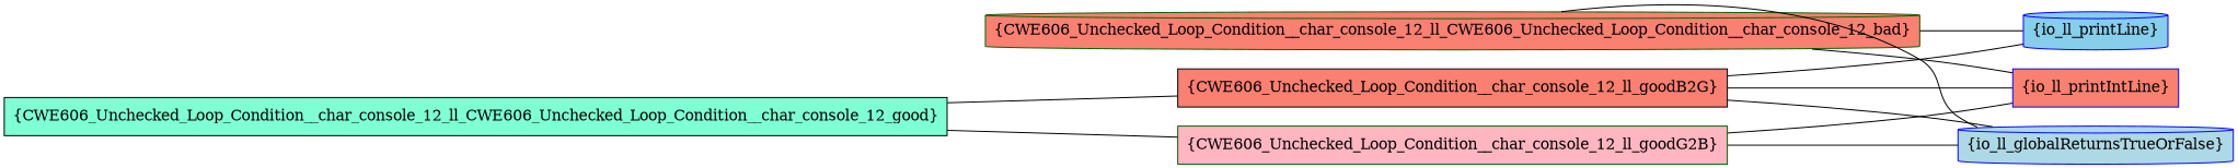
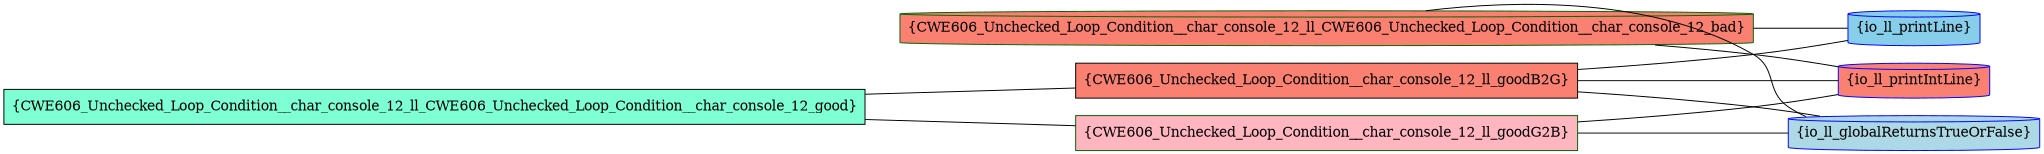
  graph {
    rankdir=LR
    node [style=filled fillcolor=salmon color=blue shape=box]
    n1 [label="{CWE606_Unchecked_Loop_Condition__char_console_12_ll_goodB2G}" color=black]
    n2 [label="{io_ll_globalReturnsTrueOrFalse}" fillcolor=lightblue shape=cylinder]
    n3 [label="{io_ll_printLine}" fillcolor=skyblue shape=cylinder]
-   n4 [label="{io_ll_printIntLine}"]
+   n4 [label="{io_ll_printIntLine}" shape=cylinder]
    n5 [label="{CWE606_Unchecked_Loop_Condition__char_console_12_ll_CWE606_Unchecked_Loop_Condition__char_console_12_bad}" color=darkgreen shape=cylinder]
    n6 [label="{CWE606_Unchecked_Loop_Condition__char_console_12_ll_CWE606_Unchecked_Loop_Condition__char_console_12_good}" fillcolor=aquamarine color=black]
    n7 [label="{CWE606_Unchecked_Loop_Condition__char_console_12_ll_goodG2B}" fillcolor=lightpink color=darkgreen]
    n1 -- n2
    n1 -- n3
    n1 -- n4
    n5 -- n2
    n5 -- n3
    n5 -- n4
    n6 -- n1
    n6 -- n7
    n7 -- n2
    n7 -- n4
  }
